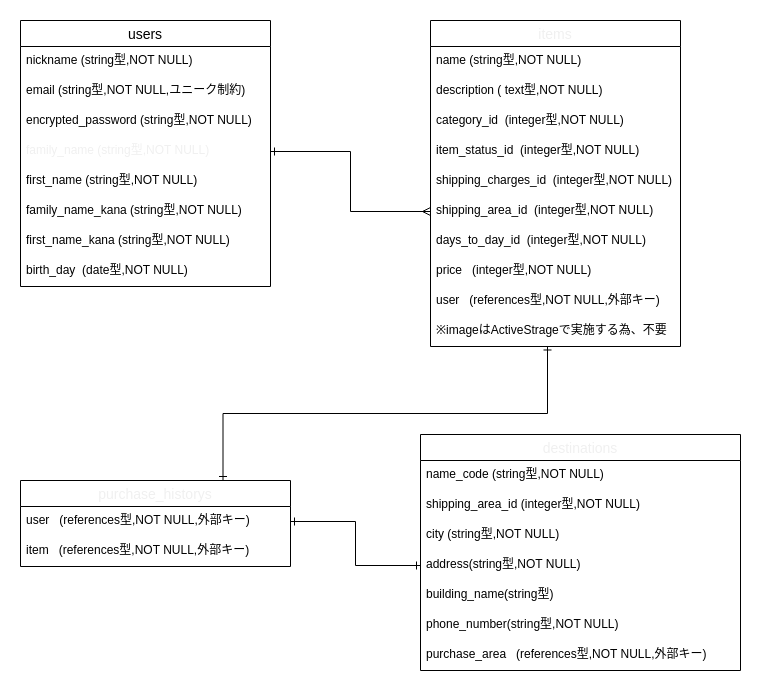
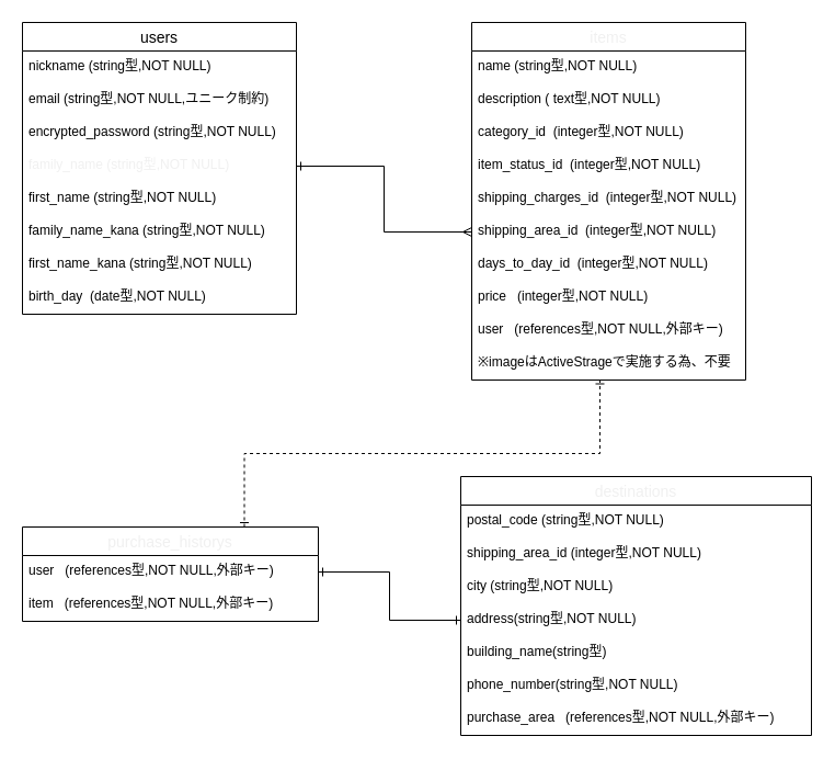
  <mxCell id="0" />
  <mxCell id="1" parent="0" />
  <mxCell id="2" value="users" style="swimlane;fontStyle=0;childLayout=stackLayout;horizontal=1;startSize=26;horizontalStack=0;resizeParent=1;resizeParentMax=0;resizeLast=0;collapsible=1;marginBottom=0;align=center;fontSize=14;" vertex="1" parent="1"><mxGeometry x="20" y="20" width="250" height="266" as="geometry" /></mxCell>
  <mxCell id="3" value="nickname (string型,NOT NULL)" style="text;strokeColor=none;fillColor=none;spacingLeft=4;spacingRight=4;overflow=hidden;rotatable=0;points=[[0,0.5],[1,0.5]];portConstraint=eastwest;fontSize=12;" vertex="1" parent="2"><mxGeometry y="26" width="250" height="30" as="geometry" /></mxCell>
  <mxCell id="4" value="email (string型,NOT NULL,ユニーク制約)" style="text;strokeColor=none;fillColor=none;spacingLeft=4;spacingRight=4;overflow=hidden;rotatable=0;points=[[0,0.5],[1,0.5]];portConstraint=eastwest;fontSize=12;" vertex="1" parent="2"><mxGeometry y="56" width="250" height="30" as="geometry" /></mxCell>
  <mxCell id="5" value="encrypted_password (string型,NOT NULL)" style="text;strokeColor=none;fillColor=none;spacingLeft=4;spacingRight=4;overflow=hidden;rotatable=0;points=[[0,0.5],[1,0.5]];portConstraint=eastwest;fontSize=12;" vertex="1" parent="2"><mxGeometry y="86" width="250" height="30" as="geometry" /></mxCell>
  <mxCell id="6" value="family_name (string型,NOT NULL)" style="text;strokeColor=none;fillColor=none;spacingLeft=4;spacingRight=4;overflow=hidden;rotatable=0;points=[[0,0.5],[1,0.5]];portConstraint=eastwest;fontSize=12;fontColor=#F0F0F0;" vertex="1" parent="2"><mxGeometry y="116" width="250" height="30" as="geometry" /></mxCell>
  <mxCell id="7" value="first_name (string型,NOT NULL)" style="text;strokeColor=none;fillColor=none;spacingLeft=4;spacingRight=4;overflow=hidden;rotatable=0;points=[[0,0.5],[1,0.5]];portConstraint=eastwest;fontSize=12;" vertex="1" parent="2"><mxGeometry y="146" width="250" height="30" as="geometry" /></mxCell>
  <mxCell id="8" value="family_name_kana (string型,NOT NULL)" style="text;strokeColor=none;fillColor=none;spacingLeft=4;spacingRight=4;overflow=hidden;rotatable=0;points=[[0,0.5],[1,0.5]];portConstraint=eastwest;fontSize=12;" vertex="1" parent="2"><mxGeometry y="176" width="250" height="30" as="geometry" /></mxCell>
  <mxCell id="9" value="first_name_kana (string型,NOT NULL)" style="text;strokeColor=none;fillColor=none;spacingLeft=4;spacingRight=4;overflow=hidden;rotatable=0;points=[[0,0.5],[1,0.5]];portConstraint=eastwest;fontSize=12;" vertex="1" parent="2"><mxGeometry y="206" width="250" height="30" as="geometry" /></mxCell>
  <mxCell id="10" value="birth_day  (date型,NOT NULL)" style="text;strokeColor=none;fillColor=none;spacingLeft=4;spacingRight=4;overflow=hidden;rotatable=0;points=[[0,0.5],[1,0.5]];portConstraint=eastwest;fontSize=12;" vertex="1" parent="2"><mxGeometry y="236" width="250" height="30" as="geometry" /></mxCell>
- <mxCell id="11" style="edgeStyle=orthogonalEdgeStyle;rounded=0;orthogonalLoop=1;jettySize=auto;html=1;entryX=0.75;entryY=0;entryDx=0;entryDy=0;fontColor=#F0F0F0;startArrow=ERone;startFill=0;endArrow=ERone;endFill=0;exitX=0.468;exitY=0.983;exitDx=0;exitDy=0;exitPerimeter=0;" edge="1" parent="1" source="22" target="23"><mxGeometry relative="1" as="geometry" /></mxCell>
+ <mxCell id="11" style="edgeStyle=orthogonalEdgeStyle;rounded=0;orthogonalLoop=1;jettySize=auto;html=1;entryX=0.75;entryY=0;entryDx=0;entryDy=0;fontColor=#F0F0F0;startArrow=ERone;startFill=0;endArrow=ERone;endFill=0;exitX=0.468;exitY=0.983;exitDx=0;exitDy=0;exitPerimeter=0;dashed=1;" edge="1" parent="1" source="22" target="23"><mxGeometry relative="1" as="geometry" /></mxCell>
  <mxCell id="12" value="items" style="swimlane;fontStyle=0;childLayout=stackLayout;horizontal=1;startSize=26;horizontalStack=0;resizeParent=1;resizeParentMax=0;resizeLast=0;collapsible=1;marginBottom=0;align=center;fontSize=14;fontColor=#F0F0F0;" vertex="1" parent="1"><mxGeometry x="430" y="20" width="250" height="326" as="geometry" /></mxCell>
  <mxCell id="13" value="name (string型,NOT NULL)" style="text;strokeColor=none;fillColor=none;spacingLeft=4;spacingRight=4;overflow=hidden;rotatable=0;points=[[0,0.5],[1,0.5]];portConstraint=eastwest;fontSize=12;" vertex="1" parent="12"><mxGeometry y="26" width="250" height="30" as="geometry" /></mxCell>
  <mxCell id="14" value="description ( text型,NOT NULL)" style="text;strokeColor=none;fillColor=none;spacingLeft=4;spacingRight=4;overflow=hidden;rotatable=0;points=[[0,0.5],[1,0.5]];portConstraint=eastwest;fontSize=12;" vertex="1" parent="12"><mxGeometry y="56" width="250" height="30" as="geometry" /></mxCell>
  <mxCell id="15" value="category_id  (integer型,NOT NULL)" style="text;strokeColor=none;fillColor=none;spacingLeft=4;spacingRight=4;overflow=hidden;rotatable=0;points=[[0,0.5],[1,0.5]];portConstraint=eastwest;fontSize=12;" vertex="1" parent="12"><mxGeometry y="86" width="250" height="30" as="geometry" /></mxCell>
  <mxCell id="16" value="item_status_id  (integer型,NOT NULL)" style="text;strokeColor=none;fillColor=none;spacingLeft=4;spacingRight=4;overflow=hidden;rotatable=0;points=[[0,0.5],[1,0.5]];portConstraint=eastwest;fontSize=12;" vertex="1" parent="12"><mxGeometry y="116" width="250" height="30" as="geometry" /></mxCell>
  <mxCell id="17" value="shipping_charges_id  (integer型,NOT NULL)" style="text;strokeColor=none;fillColor=none;spacingLeft=4;spacingRight=4;overflow=hidden;rotatable=0;points=[[0,0.5],[1,0.5]];portConstraint=eastwest;fontSize=12;" vertex="1" parent="12"><mxGeometry y="146" width="250" height="30" as="geometry" /></mxCell>
  <mxCell id="18" value="shipping_area_id  (integer型,NOT NULL)" style="text;strokeColor=none;fillColor=none;spacingLeft=4;spacingRight=4;overflow=hidden;rotatable=0;points=[[0,0.5],[1,0.5]];portConstraint=eastwest;fontSize=12;" vertex="1" parent="12"><mxGeometry y="176" width="250" height="30" as="geometry" /></mxCell>
  <mxCell id="19" value="days_to_day_id  (integer型,NOT NULL)" style="text;strokeColor=none;fillColor=none;spacingLeft=4;spacingRight=4;overflow=hidden;rotatable=0;points=[[0,0.5],[1,0.5]];portConstraint=eastwest;fontSize=12;" vertex="1" parent="12"><mxGeometry y="206" width="250" height="30" as="geometry" /></mxCell>
  <mxCell id="20" value="price   (integer型,NOT NULL)" style="text;strokeColor=none;fillColor=none;spacingLeft=4;spacingRight=4;overflow=hidden;rotatable=0;points=[[0,0.5],[1,0.5]];portConstraint=eastwest;fontSize=12;" vertex="1" parent="12"><mxGeometry y="236" width="250" height="30" as="geometry" /></mxCell>
  <mxCell id="21" value="user   (references型,NOT NULL,外部キー)" style="text;strokeColor=none;fillColor=none;spacingLeft=4;spacingRight=4;overflow=hidden;rotatable=0;points=[[0,0.5],[1,0.5]];portConstraint=eastwest;fontSize=12;" vertex="1" parent="12"><mxGeometry y="266" width="250" height="30" as="geometry" /></mxCell>
  <mxCell id="22" value="※imageはActiveStrageで実施する為、不要" style="text;strokeColor=none;fillColor=none;spacingLeft=4;spacingRight=4;overflow=hidden;rotatable=0;points=[[0,0.5],[1,0.5]];portConstraint=eastwest;fontSize=12;" vertex="1" parent="12"><mxGeometry y="296" width="250" height="30" as="geometry" /></mxCell>
  <mxCell id="23" value="purchase_historys" style="swimlane;fontStyle=0;childLayout=stackLayout;horizontal=1;startSize=26;horizontalStack=0;resizeParent=1;resizeParentMax=0;resizeLast=0;collapsible=1;marginBottom=0;align=center;fontSize=14;fontColor=#F0F0F0;" vertex="1" parent="1"><mxGeometry x="20" y="480" width="270" height="86" as="geometry" /></mxCell>
  <mxCell id="24" value="user   (references型,NOT NULL,外部キー)" style="text;strokeColor=none;fillColor=none;spacingLeft=4;spacingRight=4;overflow=hidden;rotatable=0;points=[[0,0.5],[1,0.5]];portConstraint=eastwest;fontSize=12;" vertex="1" parent="23"><mxGeometry y="26" width="270" height="30" as="geometry" /></mxCell>
  <mxCell id="25" value="item   (references型,NOT NULL,外部キー)" style="text;strokeColor=none;fillColor=none;spacingLeft=4;spacingRight=4;overflow=hidden;rotatable=0;points=[[0,0.5],[1,0.5]];portConstraint=eastwest;fontSize=12;" vertex="1" parent="23"><mxGeometry y="56" width="270" height="30" as="geometry" /></mxCell>
  <mxCell id="26" value="destinations" style="swimlane;fontStyle=0;childLayout=stackLayout;horizontal=1;startSize=26;horizontalStack=0;resizeParent=1;resizeParentMax=0;resizeLast=0;collapsible=1;marginBottom=0;align=center;fontSize=14;fontColor=#F0F0F0;" vertex="1" parent="1"><mxGeometry x="420" y="434" width="320" height="236" as="geometry" /></mxCell>
- <mxCell id="27" value="name_code (string型,NOT NULL)" style="text;strokeColor=none;fillColor=none;spacingLeft=4;spacingRight=4;overflow=hidden;rotatable=0;points=[[0,0.5],[1,0.5]];portConstraint=eastwest;fontSize=12;" vertex="1" parent="26"><mxGeometry y="26" width="320" height="30" as="geometry" /></mxCell>
+ <mxCell id="27" value="postal_code (string型,NOT NULL)" style="text;strokeColor=none;fillColor=none;spacingLeft=4;spacingRight=4;overflow=hidden;rotatable=0;points=[[0,0.5],[1,0.5]];portConstraint=eastwest;fontSize=12;" vertex="1" parent="26"><mxGeometry y="26" width="320" height="30" as="geometry" /></mxCell>
  <mxCell id="28" value="shipping_area_id (integer型,NOT NULL)" style="text;strokeColor=none;fillColor=none;spacingLeft=4;spacingRight=4;overflow=hidden;rotatable=0;points=[[0,0.5],[1,0.5]];portConstraint=eastwest;fontSize=12;" vertex="1" parent="26"><mxGeometry y="56" width="320" height="30" as="geometry" /></mxCell>
  <mxCell id="29" value="city (string型,NOT NULL)" style="text;strokeColor=none;fillColor=none;spacingLeft=4;spacingRight=4;overflow=hidden;rotatable=0;points=[[0,0.5],[1,0.5]];portConstraint=eastwest;fontSize=12;" vertex="1" parent="26"><mxGeometry y="86" width="320" height="30" as="geometry" /></mxCell>
  <mxCell id="30" value="address(string型,NOT NULL)" style="text;strokeColor=none;fillColor=none;spacingLeft=4;spacingRight=4;overflow=hidden;rotatable=0;points=[[0,0.5],[1,0.5]];portConstraint=eastwest;fontSize=12;" vertex="1" parent="26"><mxGeometry y="116" width="320" height="30" as="geometry" /></mxCell>
  <mxCell id="31" value="building_name(string型)" style="text;strokeColor=none;fillColor=none;spacingLeft=4;spacingRight=4;overflow=hidden;rotatable=0;points=[[0,0.5],[1,0.5]];portConstraint=eastwest;fontSize=12;" vertex="1" parent="26"><mxGeometry y="146" width="320" height="30" as="geometry" /></mxCell>
  <mxCell id="32" value="phone_number(string型,NOT NULL)" style="text;strokeColor=none;fillColor=none;spacingLeft=4;spacingRight=4;overflow=hidden;rotatable=0;points=[[0,0.5],[1,0.5]];portConstraint=eastwest;fontSize=12;" vertex="1" parent="26"><mxGeometry y="176" width="320" height="30" as="geometry" /></mxCell>
  <mxCell id="33" value="purchase_area   (references型,NOT NULL,外部キー)" style="text;strokeColor=none;fillColor=none;spacingLeft=4;spacingRight=4;overflow=hidden;rotatable=0;points=[[0,0.5],[1,0.5]];portConstraint=eastwest;fontSize=12;" vertex="1" parent="26"><mxGeometry y="206" width="320" height="30" as="geometry" /></mxCell>
  <mxCell id="34" style="edgeStyle=orthogonalEdgeStyle;rounded=0;orthogonalLoop=1;jettySize=auto;html=1;exitX=1;exitY=0.5;exitDx=0;exitDy=0;entryX=0;entryY=0.5;entryDx=0;entryDy=0;fontColor=#F0F0F0;endArrow=ERmany;endFill=0;startArrow=ERone;startFill=0;" edge="1" parent="1" source="6" target="18"><mxGeometry relative="1" as="geometry"><Array as="points"><mxPoint x="350" y="151" /><mxPoint x="350" y="211" /></Array></mxGeometry></mxCell>
  <mxCell id="35" style="edgeStyle=orthogonalEdgeStyle;rounded=0;orthogonalLoop=1;jettySize=auto;html=1;exitX=1;exitY=0.5;exitDx=0;exitDy=0;entryX=0;entryY=0.5;entryDx=0;entryDy=0;fontColor=#F0F0F0;startArrow=ERone;startFill=0;endArrow=ERone;endFill=0;" edge="1" parent="1" source="24" target="30"><mxGeometry relative="1" as="geometry" /></mxCell>
